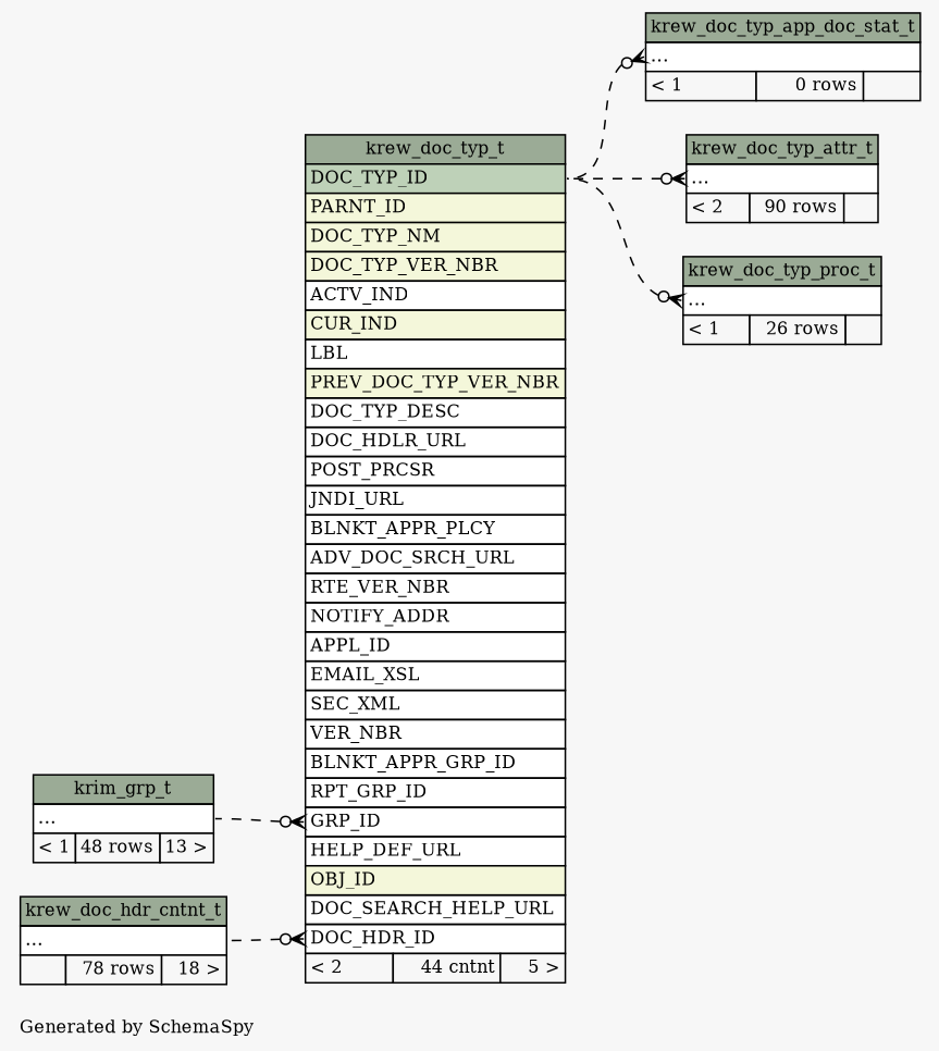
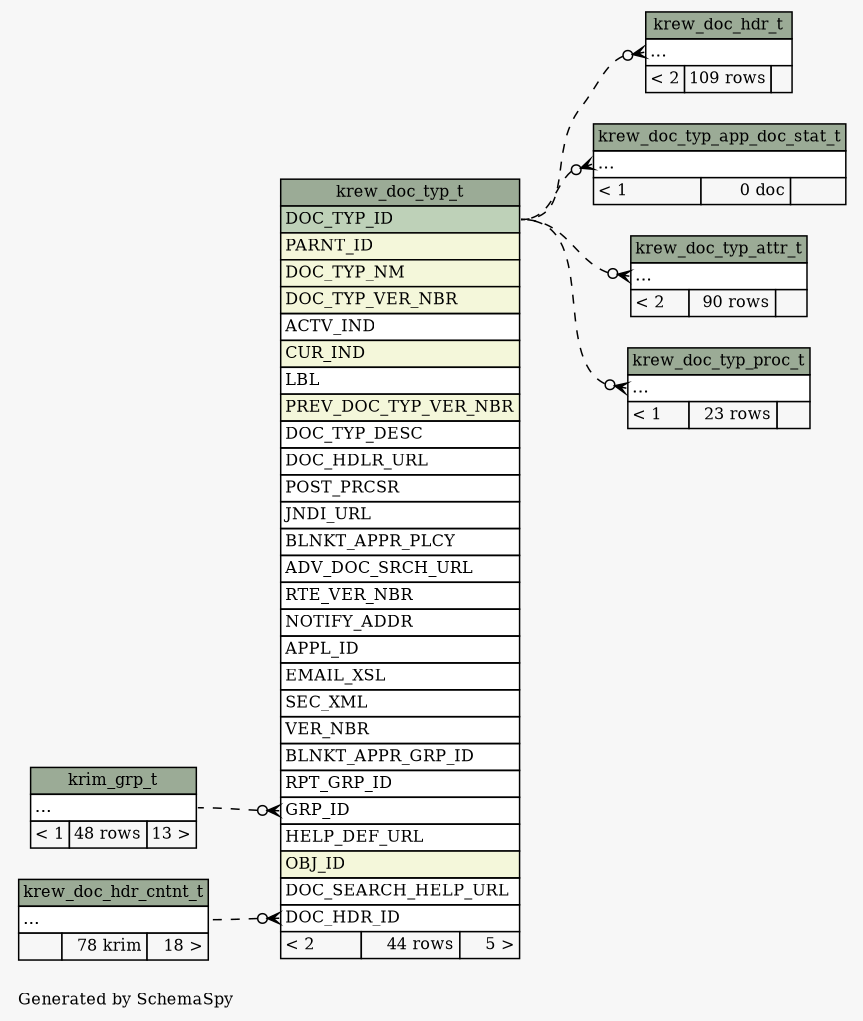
  digraph {
    bgcolor="#f7f7f7"
    fontname="DejaVu Serif"
    fontsize=11
    label="\nGenerated by SchemaSpy"
    labeljust=l
    nodesep=0.18
    rankdir=RL
    ranksep=0.46
    node [fontname="DejaVu Serif" fontsize=11 shape=plaintext]
    edge [arrowhead=none arrowsize=0.8 arrowtail=crowodot dir=back fontname="DejaVu Serif" headport="DOC_TYP_ID:e" style=dashed tailport="elipses:w"]
-   n2 [label=<     <TABLE BORDER="0" CELLBORDER="1" CELLSPACING="0" BGCOLOR="#ffffff">       <TR><TD COLSPAN="3" BGCOLOR="#9bab96" ALIGN="CENTER">krew_doc_typ_t</TD></TR>       <TR><TD PORT="DOC_TYP_ID" COLSPAN="3" BGCOLOR="#bed1b8" ALIGN="LEFT">DOC_TYP_ID</TD></TR>       <TR><TD PORT="PARNT_ID" COLSPAN="3" BGCOLOR="#f4f7da" ALIGN="LEFT">PARNT_ID</TD></TR>       <TR><TD PORT="DOC_TYP_NM" COLSPAN="3" BGCOLOR="#f4f7da" ALIGN="LEFT">DOC_TYP_NM</TD></TR>       <TR><TD PORT="DOC_TYP_VER_NBR" COLSPAN="3" BGCOLOR="#f4f7da" ALIGN="LEFT">DOC_TYP_VER_NBR</TD></TR>       <TR><TD PORT="ACTV_IND" COLSPAN="3" ALIGN="LEFT">ACTV_IND</TD></TR>       <TR><TD PORT="CUR_IND" COLSPAN="3" BGCOLOR="#f4f7da" ALIGN="LEFT">CUR_IND</TD></TR>       <TR><TD PORT="LBL" COLSPAN="3" ALIGN="LEFT">LBL</TD></TR>       <TR><TD PORT="PREV_DOC_TYP_VER_NBR" COLSPAN="3" BGCOLOR="#f4f7da" ALIGN="LEFT">PREV_DOC_TYP_VER_NBR</TD></TR>       <TR><TD PORT="DOC_TYP_DESC" COLSPAN="3" ALIGN="LEFT">DOC_TYP_DESC</TD></TR>       <TR><TD PORT="DOC_HDLR_URL" COLSPAN="3" ALIGN="LEFT">DOC_HDLR_URL</TD></TR>       <TR><TD PORT="POST_PRCSR" COLSPAN="3" ALIGN="LEFT">POST_PRCSR</TD></TR>       <TR><TD PORT="JNDI_URL" COLSPAN="3" ALIGN="LEFT">JNDI_URL</TD></TR>       <TR><TD PORT="BLNKT_APPR_PLCY" COLSPAN="3" ALIGN="LEFT">BLNKT_APPR_PLCY</TD></TR>       <TR><TD PORT="ADV_DOC_SRCH_URL" COLSPAN="3" ALIGN="LEFT">ADV_DOC_SRCH_URL</TD></TR>       <TR><TD PORT="RTE_VER_NBR" COLSPAN="3" ALIGN="LEFT">RTE_VER_NBR</TD></TR>       <TR><TD PORT="NOTIFY_ADDR" COLSPAN="3" ALIGN="LEFT">NOTIFY_ADDR</TD></TR>       <TR><TD PORT="APPL_ID" COLSPAN="3" ALIGN="LEFT">APPL_ID</TD></TR>       <TR><TD PORT="EMAIL_XSL" COLSPAN="3" ALIGN="LEFT">EMAIL_XSL</TD></TR>       <TR><TD PORT="SEC_XML" COLSPAN="3" ALIGN="LEFT">SEC_XML</TD></TR>       <TR><TD PORT="VER_NBR" COLSPAN="3" ALIGN="LEFT">VER_NBR</TD></TR>       <TR><TD PORT="BLNKT_APPR_GRP_ID" COLSPAN="3" ALIGN="LEFT">BLNKT_APPR_GRP_ID</TD></TR>       <TR><TD PORT="RPT_GRP_ID" COLSPAN="3" ALIGN="LEFT">RPT_GRP_ID</TD></TR>       <TR><TD PORT="GRP_ID" COLSPAN="3" ALIGN="LEFT">GRP_ID</TD></TR>       <TR><TD PORT="HELP_DEF_URL" COLSPAN="3" ALIGN="LEFT">HELP_DEF_URL</TD></TR>       <TR><TD PORT="OBJ_ID" COLSPAN="3" BGCOLOR="#f4f7da" ALIGN="LEFT">OBJ_ID</TD></TR>       <TR><TD PORT="DOC_SEARCH_HELP_URL" COLSPAN="3" ALIGN="LEFT">DOC_SEARCH_HELP_URL</TD></TR>       <TR><TD PORT="DOC_HDR_ID" COLSPAN="3" ALIGN="LEFT">DOC_HDR_ID</TD></TR>       <TR><TD ALIGN="LEFT" BGCOLOR="#f7f7f7">&lt; 2</TD><TD ALIGN="RIGHT" BGCOLOR="#f7f7f7">44 cntnt</TD><TD ALIGN="RIGHT" BGCOLOR="#f7f7f7">5 &gt;</TD></TR>     </TABLE>>]
-   n3 [label=<     <TABLE BORDER="0" CELLBORDER="1" CELLSPACING="0" BGCOLOR="#ffffff">       <TR><TD COLSPAN="3" BGCOLOR="#9bab96" ALIGN="CENTER">krew_doc_hdr_cntnt_t</TD></TR>       <TR><TD PORT="elipses" COLSPAN="3" ALIGN="LEFT">...</TD></TR>       <TR><TD ALIGN="LEFT" BGCOLOR="#f7f7f7">  </TD><TD ALIGN="RIGHT" BGCOLOR="#f7f7f7">78 rows</TD><TD ALIGN="RIGHT" BGCOLOR="#f7f7f7">18 &gt;</TD></TR>     </TABLE>>]
+   n1 [label=<     <TABLE BORDER="0" CELLBORDER="1" CELLSPACING="0" BGCOLOR="#ffffff">       <TR><TD COLSPAN="3" BGCOLOR="#9bab96" ALIGN="CENTER">krew_doc_hdr_t</TD></TR>       <TR><TD PORT="elipses" COLSPAN="3" ALIGN="LEFT">...</TD></TR>       <TR><TD ALIGN="LEFT" BGCOLOR="#f7f7f7">&lt; 2</TD><TD ALIGN="RIGHT" BGCOLOR="#f7f7f7">109 rows</TD><TD ALIGN="RIGHT" BGCOLOR="#f7f7f7">  </TD></TR>     </TABLE>>]
+   n2 [label=<     <TABLE BORDER="0" CELLBORDER="1" CELLSPACING="0" BGCOLOR="#ffffff">       <TR><TD COLSPAN="3" BGCOLOR="#9bab96" ALIGN="CENTER">krew_doc_typ_t</TD></TR>       <TR><TD PORT="DOC_TYP_ID" COLSPAN="3" BGCOLOR="#bed1b8" ALIGN="LEFT">DOC_TYP_ID</TD></TR>       <TR><TD PORT="PARNT_ID" COLSPAN="3" BGCOLOR="#f4f7da" ALIGN="LEFT">PARNT_ID</TD></TR>       <TR><TD PORT="DOC_TYP_NM" COLSPAN="3" BGCOLOR="#f4f7da" ALIGN="LEFT">DOC_TYP_NM</TD></TR>       <TR><TD PORT="DOC_TYP_VER_NBR" COLSPAN="3" BGCOLOR="#f4f7da" ALIGN="LEFT">DOC_TYP_VER_NBR</TD></TR>       <TR><TD PORT="ACTV_IND" COLSPAN="3" ALIGN="LEFT">ACTV_IND</TD></TR>       <TR><TD PORT="CUR_IND" COLSPAN="3" BGCOLOR="#f4f7da" ALIGN="LEFT">CUR_IND</TD></TR>       <TR><TD PORT="LBL" COLSPAN="3" ALIGN="LEFT">LBL</TD></TR>       <TR><TD PORT="PREV_DOC_TYP_VER_NBR" COLSPAN="3" BGCOLOR="#f4f7da" ALIGN="LEFT">PREV_DOC_TYP_VER_NBR</TD></TR>       <TR><TD PORT="DOC_TYP_DESC" COLSPAN="3" ALIGN="LEFT">DOC_TYP_DESC</TD></TR>       <TR><TD PORT="DOC_HDLR_URL" COLSPAN="3" ALIGN="LEFT">DOC_HDLR_URL</TD></TR>       <TR><TD PORT="POST_PRCSR" COLSPAN="3" ALIGN="LEFT">POST_PRCSR</TD></TR>       <TR><TD PORT="JNDI_URL" COLSPAN="3" ALIGN="LEFT">JNDI_URL</TD></TR>       <TR><TD PORT="BLNKT_APPR_PLCY" COLSPAN="3" ALIGN="LEFT">BLNKT_APPR_PLCY</TD></TR>       <TR><TD PORT="ADV_DOC_SRCH_URL" COLSPAN="3" ALIGN="LEFT">ADV_DOC_SRCH_URL</TD></TR>       <TR><TD PORT="RTE_VER_NBR" COLSPAN="3" ALIGN="LEFT">RTE_VER_NBR</TD></TR>       <TR><TD PORT="NOTIFY_ADDR" COLSPAN="3" ALIGN="LEFT">NOTIFY_ADDR</TD></TR>       <TR><TD PORT="APPL_ID" COLSPAN="3" ALIGN="LEFT">APPL_ID</TD></TR>       <TR><TD PORT="EMAIL_XSL" COLSPAN="3" ALIGN="LEFT">EMAIL_XSL</TD></TR>       <TR><TD PORT="SEC_XML" COLSPAN="3" ALIGN="LEFT">SEC_XML</TD></TR>       <TR><TD PORT="VER_NBR" COLSPAN="3" ALIGN="LEFT">VER_NBR</TD></TR>       <TR><TD PORT="BLNKT_APPR_GRP_ID" COLSPAN="3" ALIGN="LEFT">BLNKT_APPR_GRP_ID</TD></TR>       <TR><TD PORT="RPT_GRP_ID" COLSPAN="3" ALIGN="LEFT">RPT_GRP_ID</TD></TR>       <TR><TD PORT="GRP_ID" COLSPAN="3" ALIGN="LEFT">GRP_ID</TD></TR>       <TR><TD PORT="HELP_DEF_URL" COLSPAN="3" ALIGN="LEFT">HELP_DEF_URL</TD></TR>       <TR><TD PORT="OBJ_ID" COLSPAN="3" BGCOLOR="#f4f7da" ALIGN="LEFT">OBJ_ID</TD></TR>       <TR><TD PORT="DOC_SEARCH_HELP_URL" COLSPAN="3" ALIGN="LEFT">DOC_SEARCH_HELP_URL</TD></TR>       <TR><TD PORT="DOC_HDR_ID" COLSPAN="3" ALIGN="LEFT">DOC_HDR_ID</TD></TR>       <TR><TD ALIGN="LEFT" BGCOLOR="#f7f7f7">&lt; 2</TD><TD ALIGN="RIGHT" BGCOLOR="#f7f7f7">44 rows</TD><TD ALIGN="RIGHT" BGCOLOR="#f7f7f7">5 &gt;</TD></TR>     </TABLE>>]
+   n3 [label=<     <TABLE BORDER="0" CELLBORDER="1" CELLSPACING="0" BGCOLOR="#ffffff">       <TR><TD COLSPAN="3" BGCOLOR="#9bab96" ALIGN="CENTER">krew_doc_hdr_cntnt_t</TD></TR>       <TR><TD PORT="elipses" COLSPAN="3" ALIGN="LEFT">...</TD></TR>       <TR><TD ALIGN="LEFT" BGCOLOR="#f7f7f7">  </TD><TD ALIGN="RIGHT" BGCOLOR="#f7f7f7">78 krim</TD><TD ALIGN="RIGHT" BGCOLOR="#f7f7f7">18 &gt;</TD></TR>     </TABLE>>]
    n4 [label=<     <TABLE BORDER="0" CELLBORDER="1" CELLSPACING="0" BGCOLOR="#ffffff">       <TR><TD COLSPAN="3" BGCOLOR="#9bab96" ALIGN="CENTER">krim_grp_t</TD></TR>       <TR><TD PORT="elipses" COLSPAN="3" ALIGN="LEFT">...</TD></TR>       <TR><TD ALIGN="LEFT" BGCOLOR="#f7f7f7">&lt; 1</TD><TD ALIGN="RIGHT" BGCOLOR="#f7f7f7">48 rows</TD><TD ALIGN="RIGHT" BGCOLOR="#f7f7f7">13 &gt;</TD></TR>     </TABLE>>]
-   n5 [label=<     <TABLE BORDER="0" CELLBORDER="1" CELLSPACING="0" BGCOLOR="#ffffff">       <TR><TD COLSPAN="3" BGCOLOR="#9bab96" ALIGN="CENTER">krew_doc_typ_app_doc_stat_t</TD></TR>       <TR><TD PORT="elipses" COLSPAN="3" ALIGN="LEFT">...</TD></TR>       <TR><TD ALIGN="LEFT" BGCOLOR="#f7f7f7">&lt; 1</TD><TD ALIGN="RIGHT" BGCOLOR="#f7f7f7">0 rows</TD><TD ALIGN="RIGHT" BGCOLOR="#f7f7f7">  </TD></TR>     </TABLE>>]
+   n5 [label=<     <TABLE BORDER="0" CELLBORDER="1" CELLSPACING="0" BGCOLOR="#ffffff">       <TR><TD COLSPAN="3" BGCOLOR="#9bab96" ALIGN="CENTER">krew_doc_typ_app_doc_stat_t</TD></TR>       <TR><TD PORT="elipses" COLSPAN="3" ALIGN="LEFT">...</TD></TR>       <TR><TD ALIGN="LEFT" BGCOLOR="#f7f7f7">&lt; 1</TD><TD ALIGN="RIGHT" BGCOLOR="#f7f7f7">0 doc</TD><TD ALIGN="RIGHT" BGCOLOR="#f7f7f7">  </TD></TR>     </TABLE>>]
    n6 [label=<     <TABLE BORDER="0" CELLBORDER="1" CELLSPACING="0" BGCOLOR="#ffffff">       <TR><TD COLSPAN="3" BGCOLOR="#9bab96" ALIGN="CENTER">krew_doc_typ_attr_t</TD></TR>       <TR><TD PORT="elipses" COLSPAN="3" ALIGN="LEFT">...</TD></TR>       <TR><TD ALIGN="LEFT" BGCOLOR="#f7f7f7">&lt; 2</TD><TD ALIGN="RIGHT" BGCOLOR="#f7f7f7">90 rows</TD><TD ALIGN="RIGHT" BGCOLOR="#f7f7f7">  </TD></TR>     </TABLE>>]
-   n7 [label=<     <TABLE BORDER="0" CELLBORDER="1" CELLSPACING="0" BGCOLOR="#ffffff">       <TR><TD COLSPAN="3" BGCOLOR="#9bab96" ALIGN="CENTER">krew_doc_typ_proc_t</TD></TR>       <TR><TD PORT="elipses" COLSPAN="3" ALIGN="LEFT">...</TD></TR>       <TR><TD ALIGN="LEFT" BGCOLOR="#f7f7f7">&lt; 1</TD><TD ALIGN="RIGHT" BGCOLOR="#f7f7f7">26 rows</TD><TD ALIGN="RIGHT" BGCOLOR="#f7f7f7">  </TD></TR>     </TABLE>>]
+   n7 [label=<     <TABLE BORDER="0" CELLBORDER="1" CELLSPACING="0" BGCOLOR="#ffffff">       <TR><TD COLSPAN="3" BGCOLOR="#9bab96" ALIGN="CENTER">krew_doc_typ_proc_t</TD></TR>       <TR><TD PORT="elipses" COLSPAN="3" ALIGN="LEFT">...</TD></TR>       <TR><TD ALIGN="LEFT" BGCOLOR="#f7f7f7">&lt; 1</TD><TD ALIGN="RIGHT" BGCOLOR="#f7f7f7">23 rows</TD><TD ALIGN="RIGHT" BGCOLOR="#f7f7f7">  </TD></TR>     </TABLE>>]
+   n1 -> n2
    n2 -> n3 [headport="elipses:e" tailport="DOC_HDR_ID:w"]
    n2 -> n4 [headport="elipses:e" tailport="GRP_ID:w"]
    n5 -> n2
    n6 -> n2
    n7 -> n2
  }
